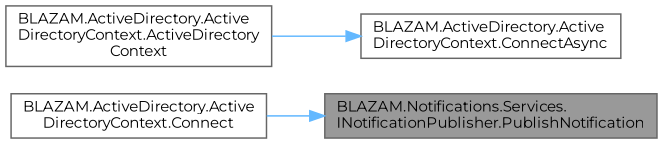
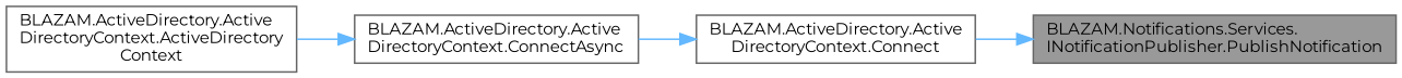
  digraph {
    rankdir=RL
    fontname=Montserrat
    node [color=grey40 fillcolor=white fontname=Montserrat fontsize=10 shape=box style=filled]
    edge [color=steelblue1 dir=back fontname=Montserrat fontsize=10 labelfontname=Helvetica labelfontsize=10 style=solid]
    n1 [color=gray40 fillcolor=grey60 fontcolor=black height=0.2 label="BLAZAM.Notifications.Services.\lINotificationPublisher.PublishNotification" width=0.4]
    n2 [height=0.2 label="BLAZAM.ActiveDirectory.Active\lDirectoryContext.Connect" width=0.4]
    n3 [height=0.2 label="BLAZAM.ActiveDirectory.Active\lDirectoryContext.ConnectAsync" width=0.4]
    n4 [height=0.2 label="BLAZAM.ActiveDirectory.Active\lDirectoryContext.ActiveDirectory\lContext" width=0.4]
    n1 -> n2
+   n2 -> n3
    n3 -> n4
  }
